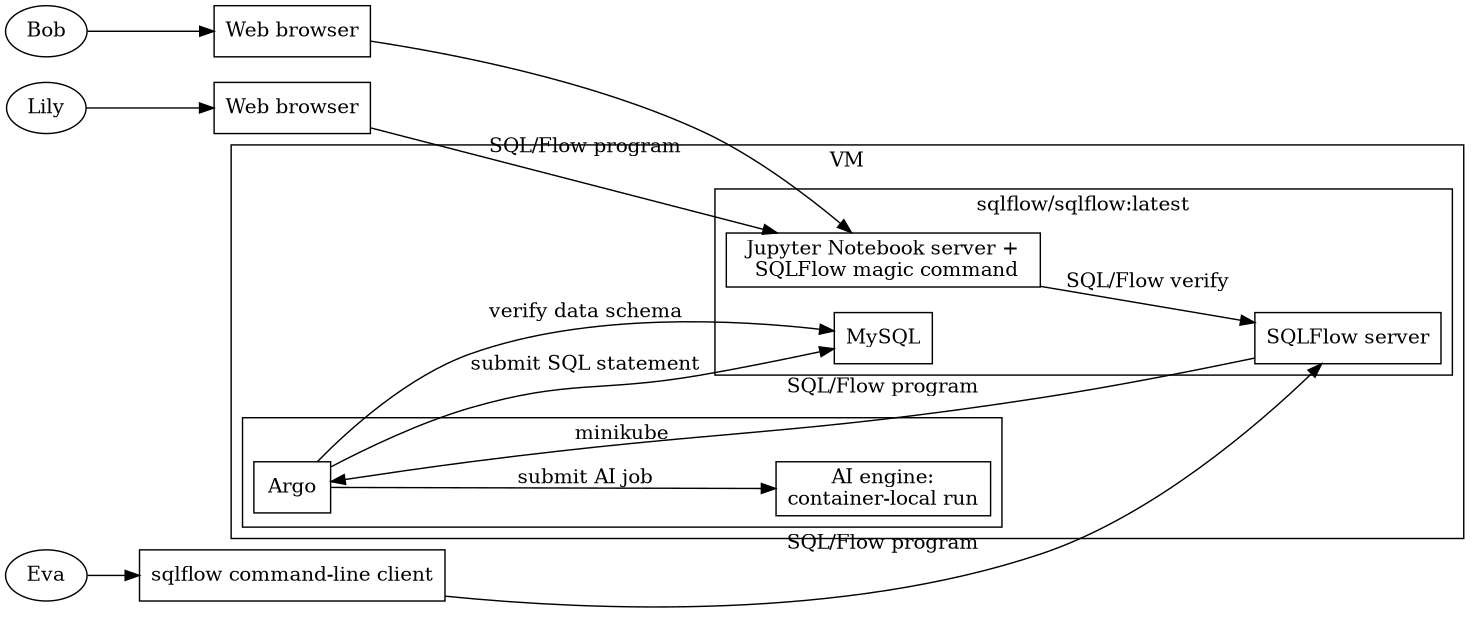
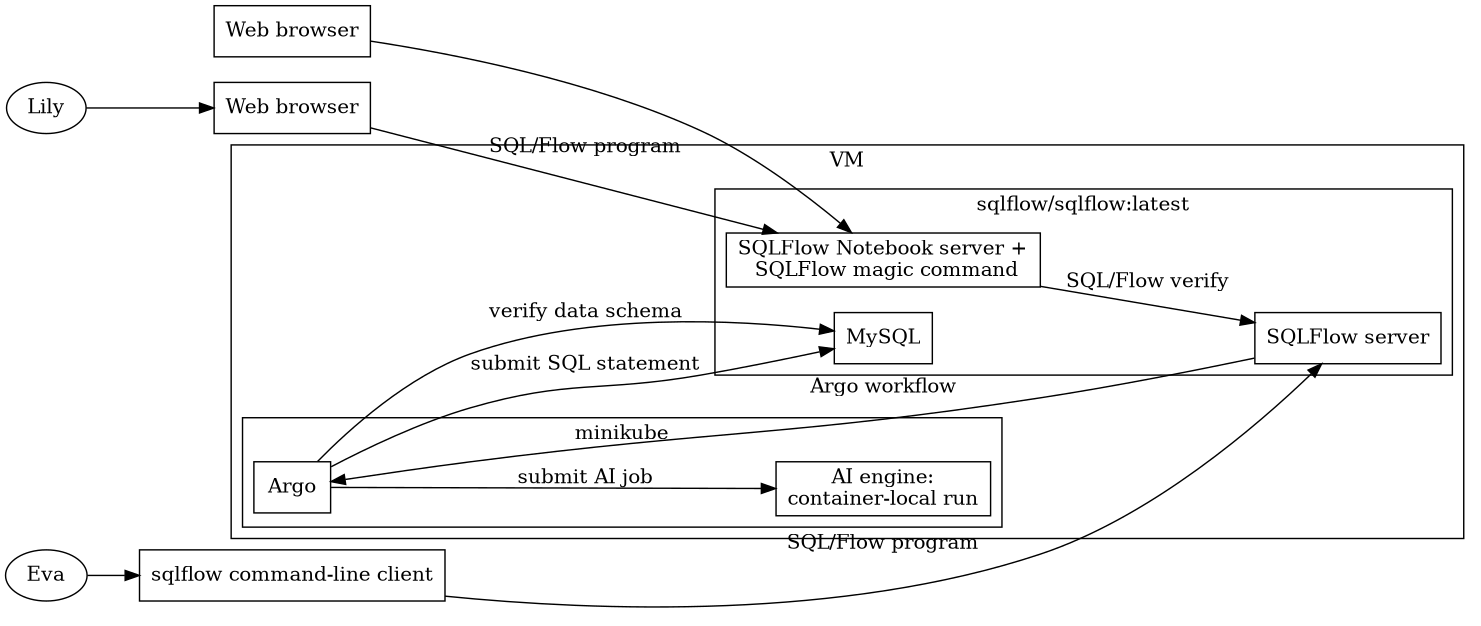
  digraph {
    rankdir=LR
    node [shape=box]
    n1 [label=Lily shape=oval]
-   n2 [label=Bob shape=oval]
    n3 [label=Eva shape=oval]
    n4 [label="Web browser"]
    n5 [label="Web browser"]
    n6 [label="sqlflow command-line client"]
-   n7 [label="Jupyter Notebook server +\n SQLFlow magic command"]
+   n7 [label="SQLFlow Notebook server +\n SQLFlow magic command"]
    n8 [label="SQLFlow server"]
    n9 [label=MySQL]
    n10 [label=Argo]
    n11 [label="AI engine:\ncontainer-local run"]
    subgraph sub_1 {
      rank=same
      n1
-     n2
      n3
    }
    subgraph sub_2 {
      rank=same
      n4
      n5
      n6
    }
    subgraph cluster_3 {
      label=VM
      subgraph cluster_4 {
        label="sqlflow/sqlflow:latest"
        n7
        n8
        n9
      }
      subgraph cluster_5 {
        label=minikube
        n10
        n11
      }
    }
    n1 -> n4
-   n2 -> n5
    n3 -> n6
    n4 -> n7 [label="SQL/Flow program"]
    n5 -> n7
    n6 -> n8 [label="SQL/Flow program"]
    n7 -> n8 [label="SQL/Flow verify"]
-   n8 -> n10 [label="SQL/Flow program"]
+   n8 -> n10 [label="Argo workflow"]
    n10 -> n9 [label="submit SQL statement"]
    n10 -> n9 [label="verify data schema"]
    n10 -> n11 [label="submit AI job"]
  }
